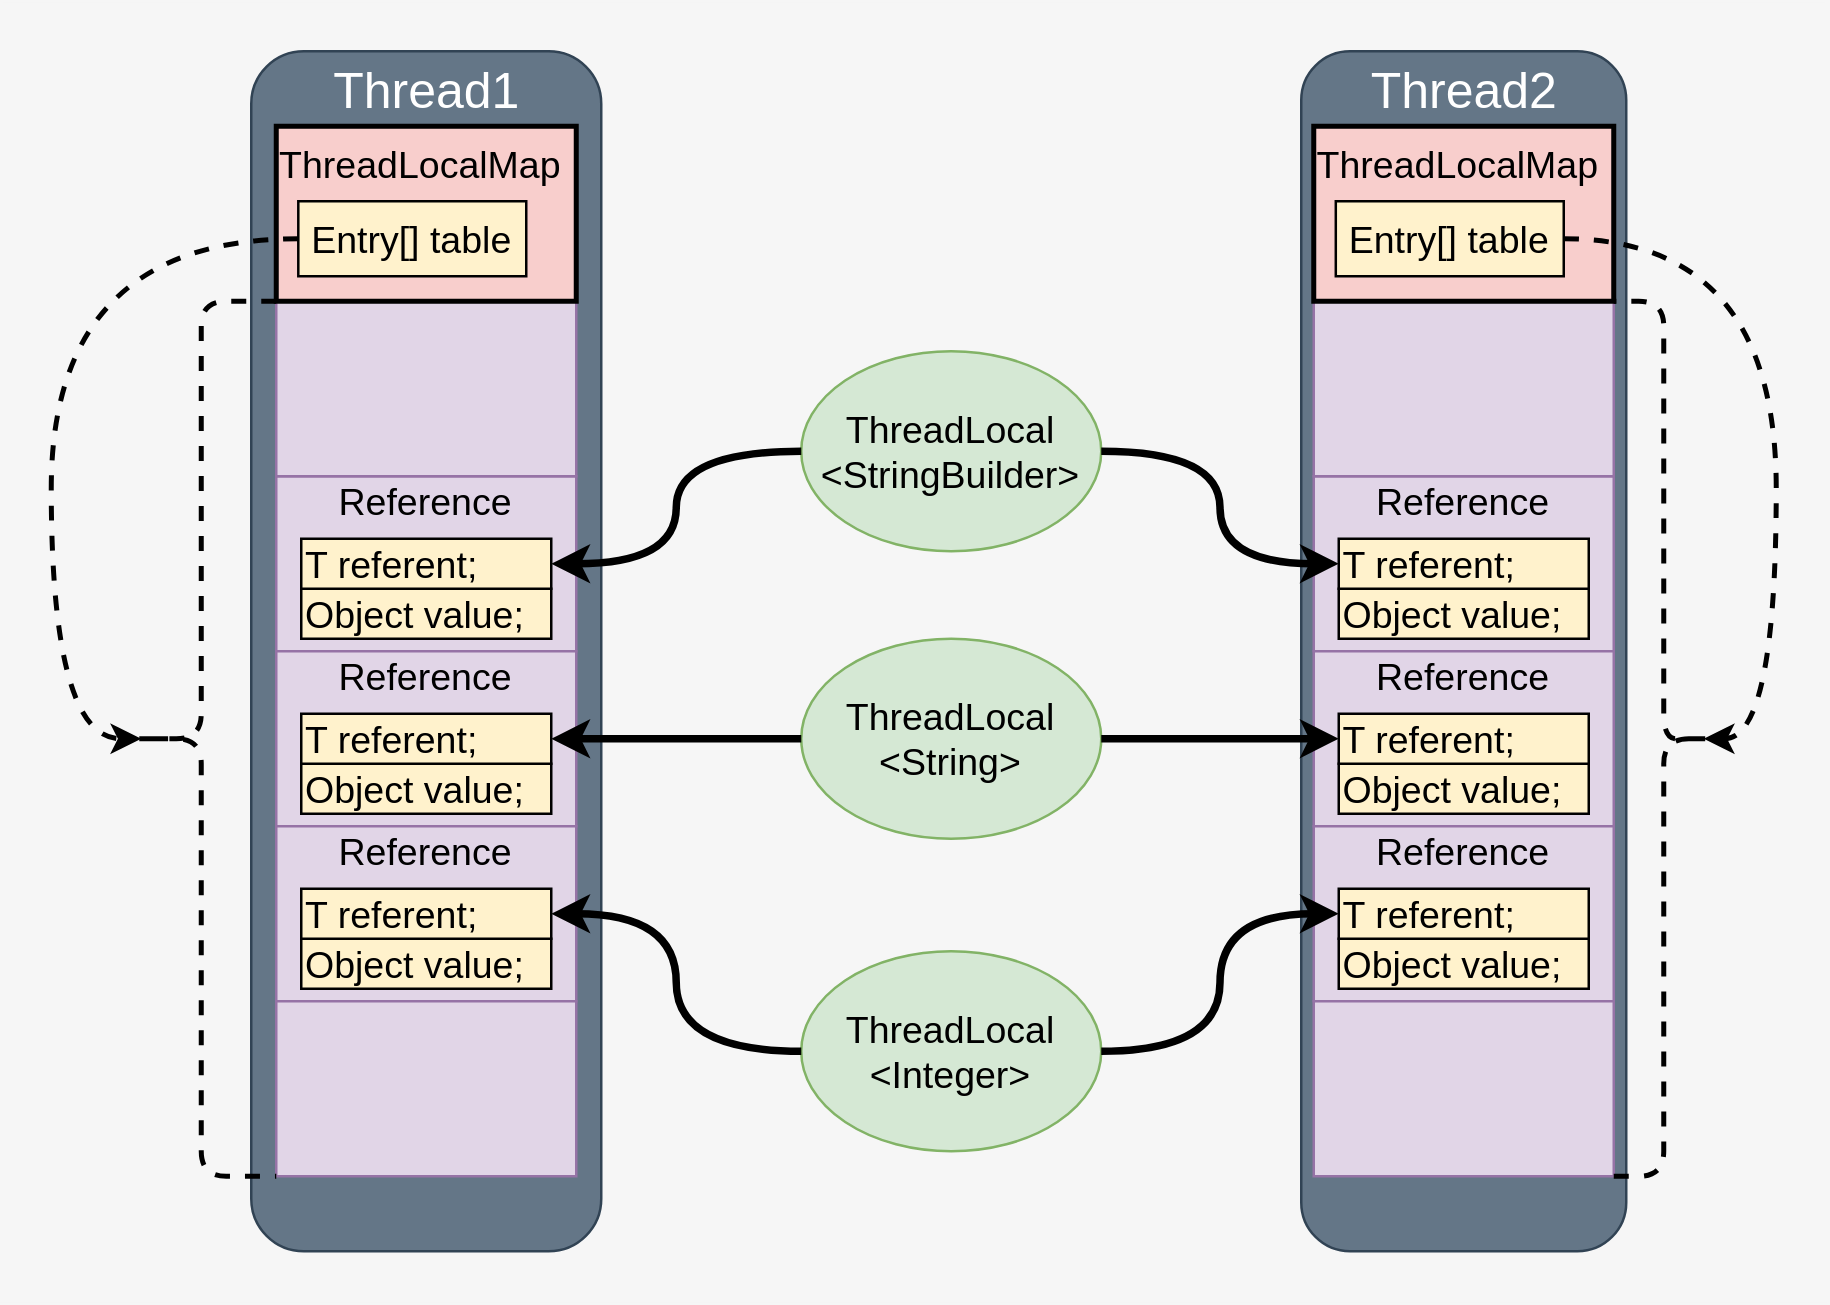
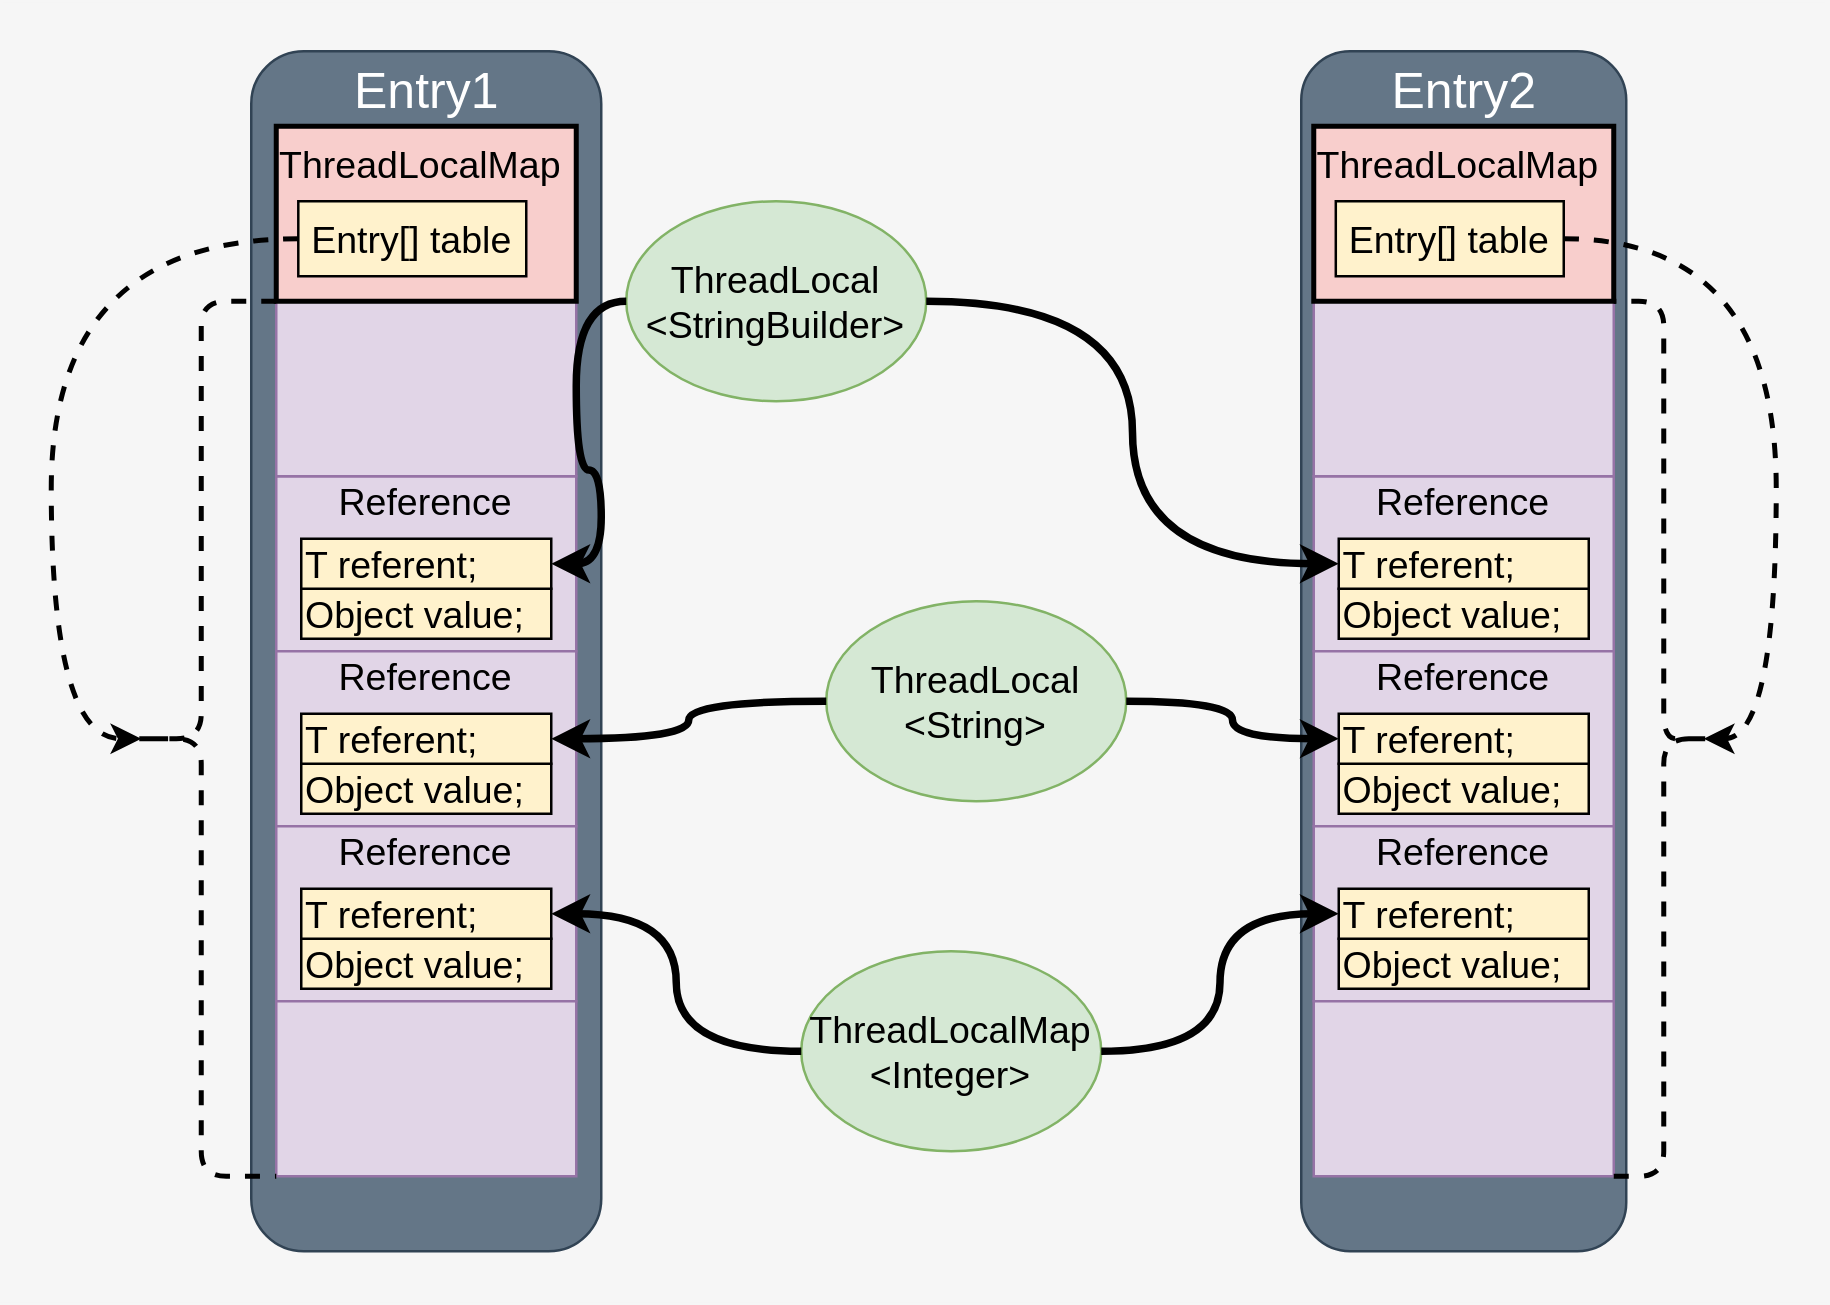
  <mxCell id="0" />
  <mxCell id="1" parent="0" />
  <mxCell id="2" value="" style="rounded=1;whiteSpace=wrap;html=1;fillColor=#647687;strokeColor=#314354;fontColor=#ffffff;" parent="1" vertex="1"><mxGeometry x="100" y="20" width="140" height="480" as="geometry" /></mxCell>
  <mxCell id="3" value="" style="rounded=1;whiteSpace=wrap;html=1;fillColor=#647687;strokeColor=#314354;fontColor=#ffffff;" parent="1" vertex="1"><mxGeometry x="520" y="20" width="130" height="480" as="geometry" /></mxCell>
- <mxCell id="4" value="Thread2" style="text;html=1;strokeColor=none;fillColor=none;align=center;verticalAlign=middle;whiteSpace=wrap;rounded=0;fontSize=20;fontColor=#FFFFFF;" parent="1" vertex="1"><mxGeometry x="542.5" y="20" width="85" height="30" as="geometry" /></mxCell>
- <mxCell id="5" value="ThreadLocal&lt;br style=&quot;font-size: 15px;&quot;&gt;&amp;lt;StringBuilder&amp;gt;" style="ellipse;whiteSpace=wrap;html=1;fontSize=15;fillColor=#d5e8d4;strokeColor=#82b366;" parent="1" vertex="1"><mxGeometry x="320" y="140" width="120" height="80" as="geometry" /></mxCell>
- <mxCell id="6" value="ThreadLocal&lt;br style=&quot;font-size: 15px;&quot;&gt;&amp;lt;String&amp;gt;" style="ellipse;whiteSpace=wrap;html=1;fontSize=15;fillColor=#d5e8d4;strokeColor=#82b366;" parent="1" vertex="1"><mxGeometry x="320" y="255" width="120" height="80" as="geometry" /></mxCell>
- <mxCell id="7" value="ThreadLocal&lt;br style=&quot;font-size: 15px;&quot;&gt;&amp;lt;Integer&amp;gt;" style="ellipse;whiteSpace=wrap;html=1;fontSize=15;fillColor=#d5e8d4;strokeColor=#82b366;" parent="1" vertex="1"><mxGeometry x="320" y="380" width="120" height="80" as="geometry" /></mxCell>
- <mxCell id="8" value="Thread1" style="text;html=1;strokeColor=none;fillColor=none;align=center;verticalAlign=middle;whiteSpace=wrap;rounded=0;fontSize=20;fontColor=#FFFFFF;" parent="1" vertex="1"><mxGeometry x="127.5" y="20" width="85" height="30" as="geometry" /></mxCell>
+ <mxCell id="4" value="Entry2" style="text;html=1;strokeColor=none;fillColor=none;align=center;verticalAlign=middle;whiteSpace=wrap;rounded=0;fontSize=20;fontColor=#FFFFFF;" parent="1" vertex="1"><mxGeometry x="542.5" y="20" width="85" height="30" as="geometry" /></mxCell>
+ <mxCell id="5" value="ThreadLocal&lt;br style=&quot;font-size: 15px;&quot;&gt;&amp;lt;StringBuilder&amp;gt;" style="ellipse;whiteSpace=wrap;html=1;fontSize=15;fillColor=#d5e8d4;strokeColor=#82b366;" parent="1" vertex="1"><mxGeometry x="250" y="80" width="120" height="80" as="geometry" /></mxCell>
+ <mxCell id="6" value="ThreadLocal&lt;br style=&quot;font-size: 15px;&quot;&gt;&amp;lt;String&amp;gt;" style="ellipse;whiteSpace=wrap;html=1;fontSize=15;fillColor=#d5e8d4;strokeColor=#82b366;" parent="1" vertex="1"><mxGeometry x="330" y="240" width="120" height="80" as="geometry" /></mxCell>
+ <mxCell id="7" value="ThreadLocalMap&lt;br style=&quot;font-size: 15px;&quot;&gt;&amp;lt;Integer&amp;gt;" style="ellipse;whiteSpace=wrap;html=1;fontSize=15;fillColor=#d5e8d4;strokeColor=#82b366;" parent="1" vertex="1"><mxGeometry x="320" y="380" width="120" height="80" as="geometry" /></mxCell>
+ <mxCell id="8" value="Entry1" style="text;html=1;strokeColor=none;fillColor=none;align=center;verticalAlign=middle;whiteSpace=wrap;rounded=0;fontSize=20;fontColor=#FFFFFF;" parent="1" vertex="1"><mxGeometry x="127.5" y="20" width="85" height="30" as="geometry" /></mxCell>
  <mxCell id="9" value="" style="group" vertex="1" connectable="0" parent="1"><mxGeometry x="110" y="120" width="120" height="350" as="geometry" /></mxCell>
  <mxCell id="10" value="" style="rounded=0;whiteSpace=wrap;html=1;fillColor=#e1d5e7;strokeColor=#9673a6;" vertex="1" parent="9"><mxGeometry y="70" width="120" height="70" as="geometry" /></mxCell>
  <mxCell id="11" value="Reference" style="text;html=1;strokeColor=none;fillColor=none;align=center;verticalAlign=middle;whiteSpace=wrap;rounded=0;fontSize=15;" vertex="1" parent="9"><mxGeometry x="20" y="70" width="80" height="20" as="geometry" /></mxCell>
  <mxCell id="12" value="Object value;" style="text;html=1;align=left;verticalAlign=middle;whiteSpace=wrap;rounded=0;fontSize=15;fillColor=#FFF2CC;strokeColor=#000000;" vertex="1" parent="9"><mxGeometry x="10" y="115" width="100" height="20" as="geometry" /></mxCell>
  <mxCell id="13" value="T referent;" style="text;html=1;align=left;verticalAlign=middle;whiteSpace=wrap;rounded=0;fontSize=15;fillColor=#FFF2CC;glass=0;strokeColor=#000000;" vertex="1" parent="9"><mxGeometry x="10" y="95" width="100" height="20" as="geometry" /></mxCell>
  <mxCell id="14" value="" style="rounded=0;whiteSpace=wrap;html=1;fillColor=#e1d5e7;strokeColor=#9673a6;" vertex="1" parent="9"><mxGeometry width="120" height="70" as="geometry" /></mxCell>
  <mxCell id="15" value="" style="rounded=0;whiteSpace=wrap;html=1;fillColor=#e1d5e7;strokeColor=#9673a6;" vertex="1" parent="9"><mxGeometry y="140" width="120" height="70" as="geometry" /></mxCell>
  <mxCell id="16" value="" style="rounded=0;whiteSpace=wrap;html=1;fillColor=#e1d5e7;strokeColor=#9673a6;" vertex="1" parent="9"><mxGeometry y="210" width="120" height="70" as="geometry" /></mxCell>
  <mxCell id="17" value="Reference" style="text;html=1;strokeColor=none;fillColor=none;align=center;verticalAlign=middle;whiteSpace=wrap;rounded=0;fontSize=15;" vertex="1" parent="9"><mxGeometry x="20" y="140" width="80" height="20" as="geometry" /></mxCell>
  <mxCell id="18" value="Object value;" style="text;html=1;align=left;verticalAlign=middle;whiteSpace=wrap;rounded=0;fontSize=15;fillColor=#FFF2CC;strokeColor=#000000;" vertex="1" parent="9"><mxGeometry x="10" y="185" width="100" height="20" as="geometry" /></mxCell>
  <mxCell id="19" value="T referent;" style="text;html=1;align=left;verticalAlign=middle;whiteSpace=wrap;rounded=0;fontSize=15;fillColor=#FFF2CC;glass=0;strokeColor=#000000;" vertex="1" parent="9"><mxGeometry x="10" y="165" width="100" height="20" as="geometry" /></mxCell>
  <mxCell id="20" value="Reference" style="text;html=1;strokeColor=none;fillColor=none;align=center;verticalAlign=middle;whiteSpace=wrap;rounded=0;fontSize=15;" vertex="1" parent="9"><mxGeometry x="20" y="210" width="80" height="20" as="geometry" /></mxCell>
  <mxCell id="21" value="Object value;" style="text;html=1;align=left;verticalAlign=middle;whiteSpace=wrap;rounded=0;fontSize=15;fillColor=#FFF2CC;strokeColor=#000000;" vertex="1" parent="9"><mxGeometry x="10" y="255" width="100" height="20" as="geometry" /></mxCell>
  <mxCell id="22" value="T referent;" style="text;html=1;align=left;verticalAlign=middle;whiteSpace=wrap;rounded=0;fontSize=15;fillColor=#FFF2CC;glass=0;strokeColor=#000000;" vertex="1" parent="9"><mxGeometry x="10" y="235" width="100" height="20" as="geometry" /></mxCell>
  <mxCell id="23" value="" style="rounded=0;whiteSpace=wrap;html=1;fillColor=#e1d5e7;strokeColor=#9673a6;" vertex="1" parent="9"><mxGeometry y="280" width="120" height="70" as="geometry" /></mxCell>
  <mxCell id="24" style="edgeStyle=orthogonalEdgeStyle;curved=1;rounded=0;orthogonalLoop=1;jettySize=auto;html=1;exitX=0;exitY=0.5;exitDx=0;exitDy=0;entryX=1;entryY=0.5;entryDx=0;entryDy=0;endArrow=classic;endFill=1;strokeWidth=3;fontSize=15;fontColor=#000000;" parent="1" source="5" target="13" edge="1"><mxGeometry relative="1" as="geometry"><mxPoint x="222.5" y="180" as="targetPoint" /></mxGeometry></mxCell>
  <mxCell id="25" style="edgeStyle=orthogonalEdgeStyle;curved=1;rounded=0;orthogonalLoop=1;jettySize=auto;html=1;exitX=0;exitY=0.5;exitDx=0;exitDy=0;entryX=1;entryY=0.5;entryDx=0;entryDy=0;endArrow=classic;endFill=1;strokeWidth=3;fontSize=15;fontColor=#000000;" parent="1" source="6" target="19" edge="1"><mxGeometry relative="1" as="geometry"><mxPoint x="222.5" y="300" as="targetPoint" /></mxGeometry></mxCell>
  <mxCell id="26" style="edgeStyle=orthogonalEdgeStyle;curved=1;rounded=0;orthogonalLoop=1;jettySize=auto;html=1;exitX=0;exitY=0.5;exitDx=0;exitDy=0;entryX=1;entryY=0.5;entryDx=0;entryDy=0;endArrow=classic;endFill=1;strokeWidth=3;fontSize=15;fontColor=#000000;" parent="1" source="7" target="22" edge="1"><mxGeometry relative="1" as="geometry"><mxPoint x="222.5" y="420" as="targetPoint" /></mxGeometry></mxCell>
  <mxCell id="27" value="" style="group" vertex="1" connectable="0" parent="1"><mxGeometry x="525" y="120" width="120" height="350" as="geometry" /></mxCell>
  <mxCell id="28" value="" style="rounded=0;whiteSpace=wrap;html=1;fillColor=#e1d5e7;strokeColor=#9673a6;" vertex="1" parent="27"><mxGeometry y="70" width="120" height="70" as="geometry" /></mxCell>
  <mxCell id="29" value="Reference" style="text;html=1;strokeColor=none;fillColor=none;align=center;verticalAlign=middle;whiteSpace=wrap;rounded=0;fontSize=15;" vertex="1" parent="27"><mxGeometry x="20" y="70" width="80" height="20" as="geometry" /></mxCell>
  <mxCell id="30" value="Object value;" style="text;html=1;align=left;verticalAlign=middle;whiteSpace=wrap;rounded=0;fontSize=15;fillColor=#FFF2CC;strokeColor=#000000;" vertex="1" parent="27"><mxGeometry x="10" y="115" width="100" height="20" as="geometry" /></mxCell>
  <mxCell id="31" value="T referent;" style="text;html=1;align=left;verticalAlign=middle;whiteSpace=wrap;rounded=0;fontSize=15;fillColor=#FFF2CC;glass=0;strokeColor=#000000;" vertex="1" parent="27"><mxGeometry x="10" y="95" width="100" height="20" as="geometry" /></mxCell>
  <mxCell id="32" value="" style="rounded=0;whiteSpace=wrap;html=1;fillColor=#e1d5e7;strokeColor=#9673a6;" vertex="1" parent="27"><mxGeometry width="120" height="70" as="geometry" /></mxCell>
  <mxCell id="33" value="" style="rounded=0;whiteSpace=wrap;html=1;fillColor=#e1d5e7;strokeColor=#9673a6;" vertex="1" parent="27"><mxGeometry y="140" width="120" height="70" as="geometry" /></mxCell>
  <mxCell id="34" value="" style="rounded=0;whiteSpace=wrap;html=1;fillColor=#e1d5e7;strokeColor=#9673a6;" vertex="1" parent="27"><mxGeometry y="210" width="120" height="70" as="geometry" /></mxCell>
  <mxCell id="35" value="Reference" style="text;html=1;strokeColor=none;fillColor=none;align=center;verticalAlign=middle;whiteSpace=wrap;rounded=0;fontSize=15;" vertex="1" parent="27"><mxGeometry x="20" y="140" width="80" height="20" as="geometry" /></mxCell>
  <mxCell id="36" value="Object value;" style="text;html=1;align=left;verticalAlign=middle;whiteSpace=wrap;rounded=0;fontSize=15;fillColor=#FFF2CC;strokeColor=#000000;" vertex="1" parent="27"><mxGeometry x="10" y="185" width="100" height="20" as="geometry" /></mxCell>
  <mxCell id="37" value="T referent;" style="text;html=1;align=left;verticalAlign=middle;whiteSpace=wrap;rounded=0;fontSize=15;fillColor=#FFF2CC;glass=0;strokeColor=#000000;" vertex="1" parent="27"><mxGeometry x="10" y="165" width="100" height="20" as="geometry" /></mxCell>
  <mxCell id="38" value="Reference" style="text;html=1;strokeColor=none;fillColor=none;align=center;verticalAlign=middle;whiteSpace=wrap;rounded=0;fontSize=15;" vertex="1" parent="27"><mxGeometry x="20" y="210" width="80" height="20" as="geometry" /></mxCell>
  <mxCell id="39" value="Object value;" style="text;html=1;align=left;verticalAlign=middle;whiteSpace=wrap;rounded=0;fontSize=15;fillColor=#FFF2CC;strokeColor=#000000;" vertex="1" parent="27"><mxGeometry x="10" y="255" width="100" height="20" as="geometry" /></mxCell>
  <mxCell id="40" value="T referent;" style="text;html=1;align=left;verticalAlign=middle;whiteSpace=wrap;rounded=0;fontSize=15;fillColor=#FFF2CC;glass=0;strokeColor=#000000;" vertex="1" parent="27"><mxGeometry x="10" y="235" width="100" height="20" as="geometry" /></mxCell>
  <mxCell id="41" value="" style="rounded=0;whiteSpace=wrap;html=1;fillColor=#e1d5e7;strokeColor=#9673a6;" vertex="1" parent="27"><mxGeometry y="280" width="120" height="70" as="geometry" /></mxCell>
  <mxCell id="42" style="edgeStyle=orthogonalEdgeStyle;curved=1;rounded=0;orthogonalLoop=1;jettySize=auto;html=1;exitX=1;exitY=0.5;exitDx=0;exitDy=0;entryX=0;entryY=0.5;entryDx=0;entryDy=0;endArrow=classic;endFill=1;strokeWidth=3;fontSize=15;fontColor=#000000;" parent="1" source="7" target="40" edge="1"><mxGeometry relative="1" as="geometry"><mxPoint x="537.5" y="420" as="targetPoint" /></mxGeometry></mxCell>
  <mxCell id="43" style="edgeStyle=orthogonalEdgeStyle;curved=1;rounded=0;orthogonalLoop=1;jettySize=auto;html=1;exitX=1;exitY=0.5;exitDx=0;exitDy=0;entryX=0;entryY=0.5;entryDx=0;entryDy=0;endArrow=classic;endFill=1;strokeWidth=3;fontSize=15;fontColor=#000000;" parent="1" source="6" target="37" edge="1"><mxGeometry relative="1" as="geometry"><mxPoint x="537.5" y="300" as="targetPoint" /></mxGeometry></mxCell>
  <mxCell id="44" style="edgeStyle=orthogonalEdgeStyle;curved=1;rounded=0;orthogonalLoop=1;jettySize=auto;html=1;exitX=1;exitY=0.5;exitDx=0;exitDy=0;endArrow=classic;endFill=1;strokeWidth=3;fontSize=15;fontColor=#000000;entryX=0;entryY=0.5;entryDx=0;entryDy=0;" parent="1" source="5" target="31" edge="1"><mxGeometry relative="1" as="geometry"><mxPoint x="537.5" y="180" as="targetPoint" /></mxGeometry></mxCell>
  <mxCell id="45" value="" style="shape=curlyBracket;whiteSpace=wrap;html=1;rounded=1;glass=0;strokeColor=#000000;fillColor=#FFF2CC;fontSize=15;align=left;strokeWidth=2;dashed=1;rotation=-180;" vertex="1" parent="1"><mxGeometry x="645" y="120" width="40" height="350" as="geometry" /></mxCell>
  <mxCell id="46" value="" style="shape=curlyBracket;whiteSpace=wrap;html=1;rounded=1;glass=0;strokeColor=#000000;fillColor=#FFF2CC;fontSize=15;align=left;strokeWidth=2;dashed=1;" vertex="1" parent="1"><mxGeometry x="50" y="120" width="60" height="350" as="geometry" /></mxCell>
  <mxCell id="47" value="" style="group" vertex="1" connectable="0" parent="1"><mxGeometry x="110" y="50" width="120" height="70" as="geometry" /></mxCell>
  <mxCell id="48" value="" style="rounded=0;whiteSpace=wrap;html=1;glass=0;strokeWidth=2;fillColor=#f8cecc;fontSize=15;align=left;" vertex="1" parent="47"><mxGeometry width="120" height="70" as="geometry" /></mxCell>
  <mxCell id="49" value="Entry[] table" style="text;html=1;fillColor=#fff2cc;align=center;verticalAlign=middle;whiteSpace=wrap;rounded=0;glass=0;fontSize=15;strokeColor=#000000;" vertex="1" parent="47"><mxGeometry x="8.82" y="30" width="91.18" height="30" as="geometry" /></mxCell>
  <mxCell id="50" value="ThreadLocalMap&amp;nbsp;" style="text;html=1;strokeColor=none;fillColor=none;align=center;verticalAlign=middle;whiteSpace=wrap;rounded=0;glass=0;dashed=1;fontSize=15;" vertex="1" parent="47"><mxGeometry x="8.824" y="5" width="102.353" height="20" as="geometry" /></mxCell>
  <mxCell id="51" value="" style="group" vertex="1" connectable="0" parent="1"><mxGeometry x="525" y="50" width="120" height="70" as="geometry" /></mxCell>
  <mxCell id="52" value="" style="rounded=0;whiteSpace=wrap;html=1;glass=0;strokeWidth=2;fillColor=#f8cecc;fontSize=15;align=left;" vertex="1" parent="51"><mxGeometry width="120" height="70" as="geometry" /></mxCell>
  <mxCell id="53" value="Entry[] table" style="text;html=1;fillColor=#fff2cc;align=center;verticalAlign=middle;whiteSpace=wrap;rounded=0;glass=0;fontSize=15;strokeColor=#000000;" vertex="1" parent="51"><mxGeometry x="8.82" y="30" width="91.18" height="30" as="geometry" /></mxCell>
  <mxCell id="54" value="ThreadLocalMap&amp;nbsp;" style="text;html=1;strokeColor=none;fillColor=none;align=center;verticalAlign=middle;whiteSpace=wrap;rounded=0;glass=0;dashed=1;fontSize=15;" vertex="1" parent="51"><mxGeometry x="8.824" y="5" width="102.353" height="20" as="geometry" /></mxCell>
  <mxCell id="55" style="edgeStyle=orthogonalEdgeStyle;curved=1;rounded=0;orthogonalLoop=1;jettySize=auto;html=1;exitX=1;exitY=0.5;exitDx=0;exitDy=0;entryX=0.1;entryY=0.5;entryDx=0;entryDy=0;entryPerimeter=0;dashed=1;strokeWidth=2;fontSize=15;" edge="1" parent="1" source="53" target="45"><mxGeometry relative="1" as="geometry"><Array as="points"><mxPoint x="710" y="95" /><mxPoint x="710" y="295" /></Array></mxGeometry></mxCell>
  <mxCell id="56" style="edgeStyle=orthogonalEdgeStyle;curved=1;rounded=0;orthogonalLoop=1;jettySize=auto;html=1;exitX=0;exitY=0.5;exitDx=0;exitDy=0;entryX=0.1;entryY=0.5;entryDx=0;entryDy=0;entryPerimeter=0;dashed=1;strokeWidth=2;fontSize=15;" edge="1" parent="1" source="49" target="46"><mxGeometry relative="1" as="geometry"><Array as="points"><mxPoint x="20" y="95" /><mxPoint x="20" y="295" /></Array></mxGeometry></mxCell>
